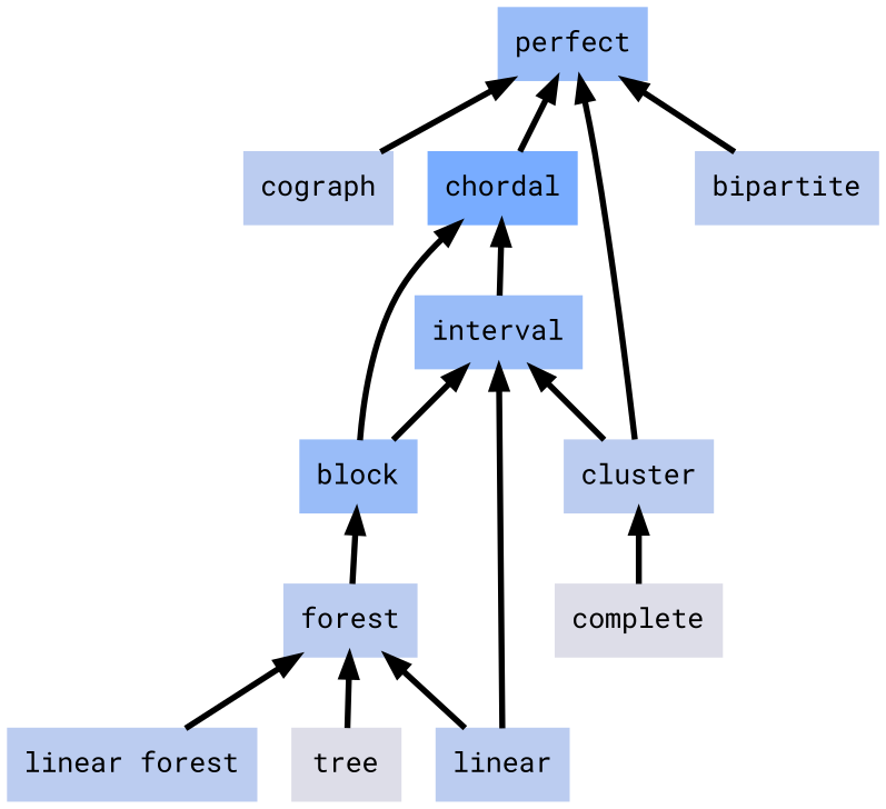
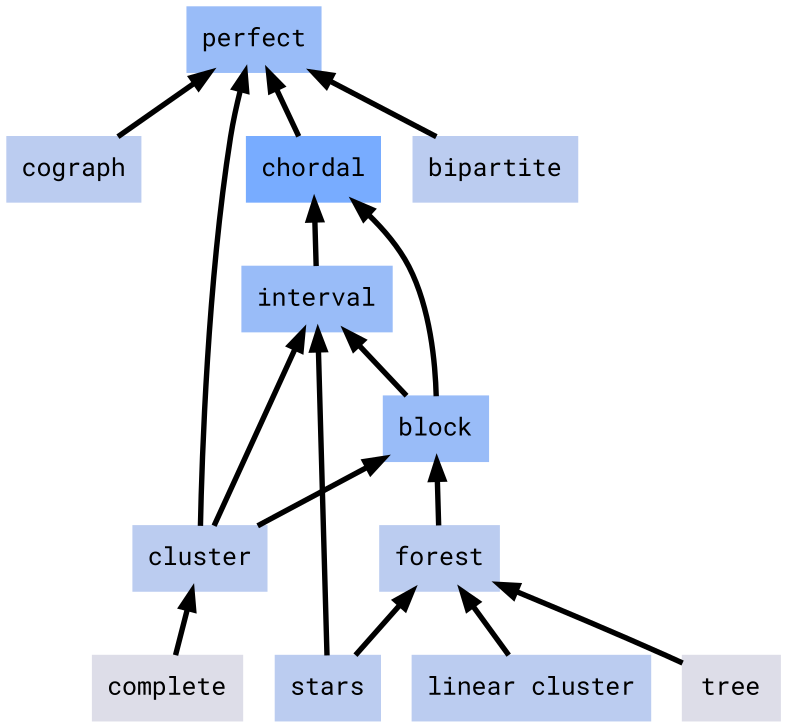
  digraph {
    fontname="Roboto Mono"
    rankdir=BT
    node [color="#bbccf0" fontname="Roboto Mono" shape=box style=filled]
    edge [decorate=true fontname="Roboto Mono" lblstyle="above, sloped" penwidth=3.0 weight=100]
    n1 [label=cograph]
    n2 [color="#99bcf8" label=perfect]
    n3 [label=cluster]
    n4 [color="#99bcf8" label=interval]
    n5 [color="#99bcf8" label=block]
    n6 [color="#78acff" label=chordal]
-   n7 [label=linear]
+   n7 [label=stars]
    n8 [label=forest]
    n9 [label=bipartite]
    n10 [color="#dddde8" label=tree]
-   n11 [label="linear forest"]
+   n11 [label="linear cluster"]
    n12 [color="#dddde8" label=complete]
    n1 -> n2
    n3 -> n2
    n3 -> n4
+   n3 -> n5
    n4 -> n6
    n5 -> n4
    n5 -> n6
    n6 -> n2
    n7 -> n4
    n7 -> n8
    n8 -> n5
    n9 -> n2
    n10 -> n8
    n11 -> n8
    n12 -> n3
  }
